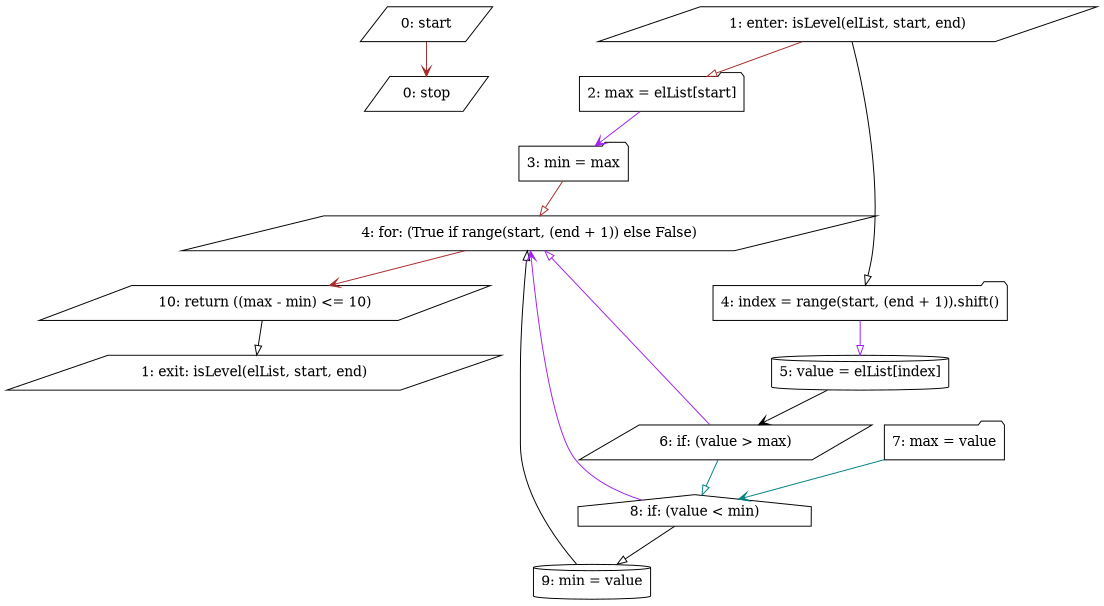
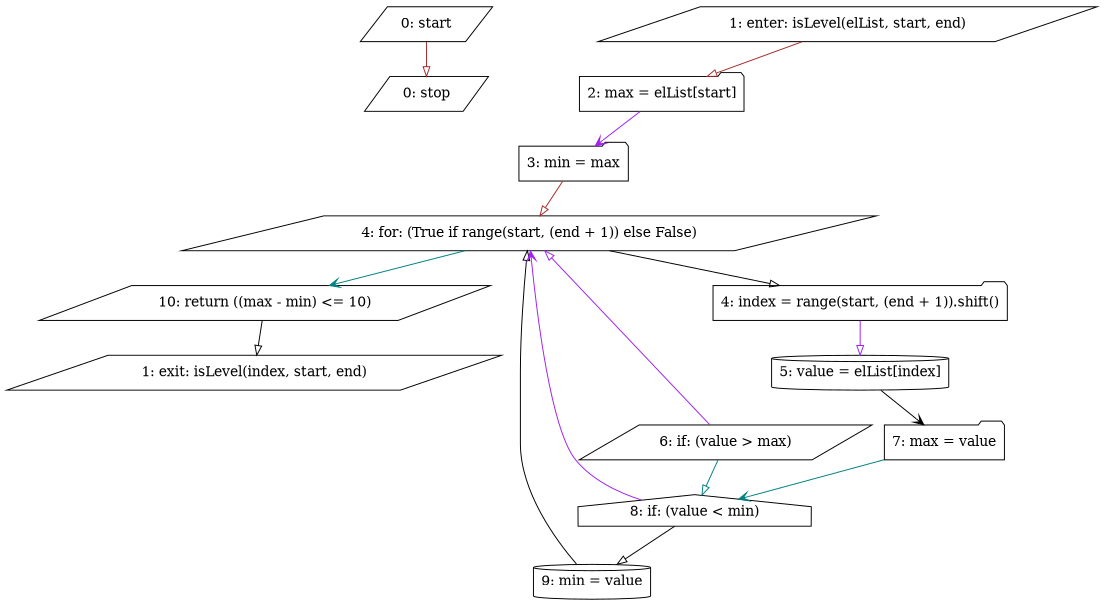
  strict digraph {
    node [shape=parallelogram]
    edge [arrowhead=onormal color=black]
    n1 [label="0: start"]
    n2 [label="0: stop"]
    n3 [label="1: enter: isLevel(elList, start, end)"]
    n4 [label="2: max = elList[start]" shape=folder]
    n5 [label="3: min = max" shape=folder]
    n6 [label="4: for: (True if range(start, (end + 1)) else False)"]
-   n7 [label="1: exit: isLevel(elList, start, end)"]
+   n7 [label="1: exit: isLevel(index, start, end)"]
    n8 [label="10: return ((max - min) <= 10)"]
    n9 [label="4: index = range(start, (end + 1)).shift()" shape=folder]
    n10 [label="5: value = elList[index]" shape=cylinder]
    n11 [label="6: if: (value > max)"]
    n12 [label="9: min = value" shape=cylinder]
    n13 [label="8: if: (value < min)" shape=house]
    n14 [label="7: max = value" shape=folder]
-   n1 -> n2 [arrowhead=vee color=brown]
+   n1 -> n2 [color=brown]
    n3 -> n4 [color=brown]
    n4 -> n5 [arrowhead=vee color=purple]
    n5 -> n6 [color=brown]
-   n6 -> n8 [arrowhead=vee color=brown]
-   n3 -> n9
+   n6 -> n8 [arrowhead=vee color=teal]
+   n6 -> n9
    n8 -> n7
    n9 -> n10 [color=purple]
-   n10 -> n11 [arrowhead=vee]
+   n10 -> n14 [arrowhead=vee]
    n11 -> n6 [color=purple]
    n11 -> n13 [color=teal]
    n12 -> n6
    n13 -> n6 [arrowhead=vee color=purple]
    n13 -> n12
    n14 -> n13 [arrowhead=vee color=teal]
  }
